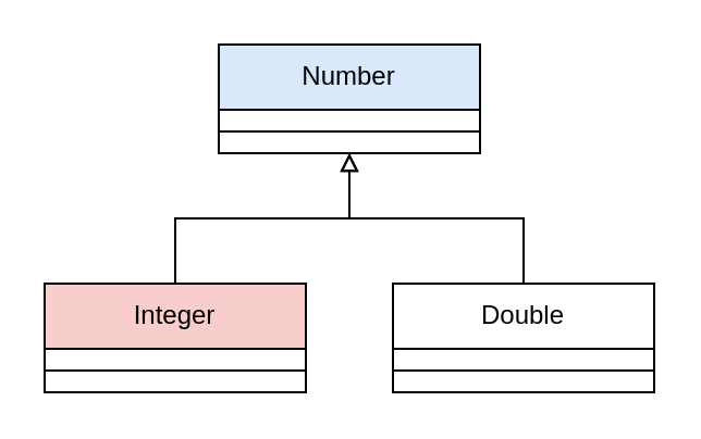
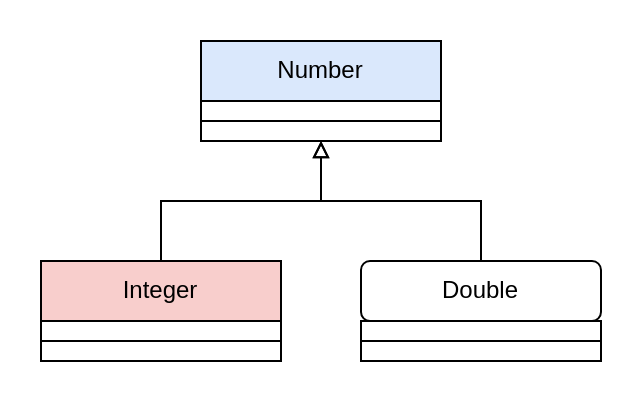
  <mxCell id="0" />
  <mxCell id="1" parent="0" />
  <mxCell id="2" style="edgeStyle=orthogonalEdgeStyle;rounded=0;orthogonalLoop=1;jettySize=auto;html=1;endArrow=block;endFill=0;entryX=0.5;entryY=1;entryDx=0;entryDy=0;" edge="1" parent="1" source="5" target="15"><mxGeometry relative="1" as="geometry" /></mxCell>
  <mxCell id="3" style="edgeStyle=orthogonalEdgeStyle;rounded=0;orthogonalLoop=1;jettySize=auto;html=1;entryX=0.5;entryY=1;entryDx=0;entryDy=0;endArrow=block;endFill=0;" edge="1" parent="1" source="9" target="15"><mxGeometry relative="1" as="geometry" /></mxCell>
  <mxCell id="4" value="" style="group" vertex="1" connectable="0" parent="1"><mxGeometry x="20" y="130" width="120" height="50" as="geometry" /></mxCell>
  <mxCell id="5" value="Integer" style="rounded=0;whiteSpace=wrap;html=1;fillColor=#f8cecc;" vertex="1" parent="4"><mxGeometry width="120" height="30" as="geometry" /></mxCell>
  <mxCell id="6" value="" style="rounded=0;whiteSpace=wrap;html=1;" vertex="1" parent="4"><mxGeometry y="30" width="120" height="10" as="geometry" /></mxCell>
  <mxCell id="7" value="" style="rounded=0;whiteSpace=wrap;html=1;" vertex="1" parent="4"><mxGeometry y="40" width="120" height="10" as="geometry" /></mxCell>
  <mxCell id="8" value="" style="group" vertex="1" connectable="0" parent="1"><mxGeometry x="180" y="130" width="120" height="50" as="geometry" /></mxCell>
- <mxCell id="9" value="Double" style="rounded=0;whiteSpace=wrap;html=1;" vertex="1" parent="8"><mxGeometry width="120" height="30" as="geometry" /></mxCell>
+ <mxCell id="9" value="Double" style="whiteSpace=wrap;html=1;rounded=1;" vertex="1" parent="8"><mxGeometry width="120" height="30" as="geometry" /></mxCell>
  <mxCell id="10" value="" style="rounded=0;whiteSpace=wrap;html=1;" vertex="1" parent="8"><mxGeometry y="30" width="120" height="10" as="geometry" /></mxCell>
  <mxCell id="11" value="" style="rounded=0;whiteSpace=wrap;html=1;" vertex="1" parent="8"><mxGeometry y="40" width="120" height="10" as="geometry" /></mxCell>
  <mxCell id="12" value="" style="group" vertex="1" connectable="0" parent="1"><mxGeometry x="100" y="20" width="120" height="50" as="geometry" /></mxCell>
  <mxCell id="13" value="Number" style="rounded=0;whiteSpace=wrap;html=1;fillColor=#dae8fc;" vertex="1" parent="12"><mxGeometry width="120" height="30" as="geometry" /></mxCell>
  <mxCell id="14" value="" style="rounded=0;whiteSpace=wrap;html=1;" vertex="1" parent="12"><mxGeometry y="30" width="120" height="10" as="geometry" /></mxCell>
  <mxCell id="15" value="" style="rounded=0;whiteSpace=wrap;html=1;" vertex="1" parent="12"><mxGeometry y="40" width="120" height="10" as="geometry" /></mxCell>
